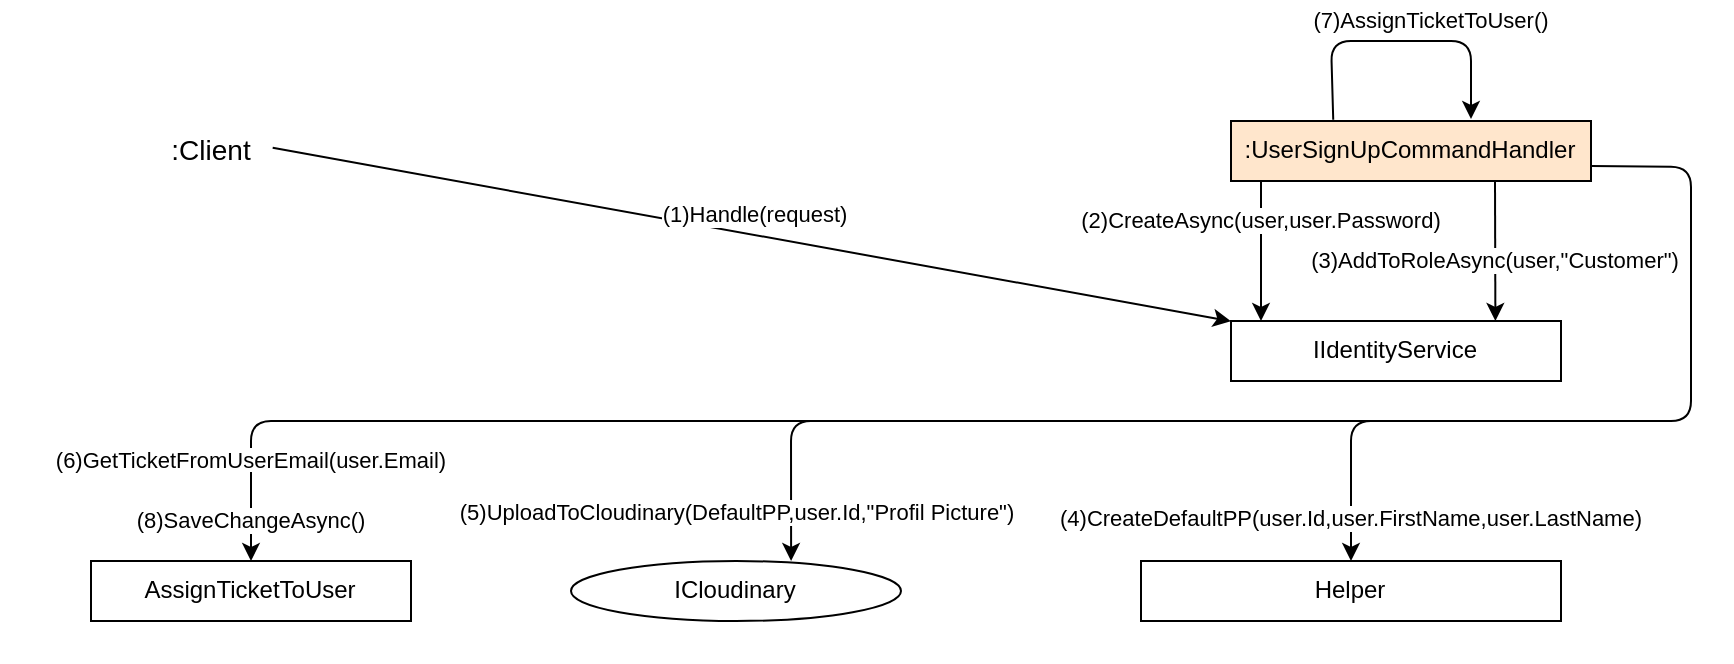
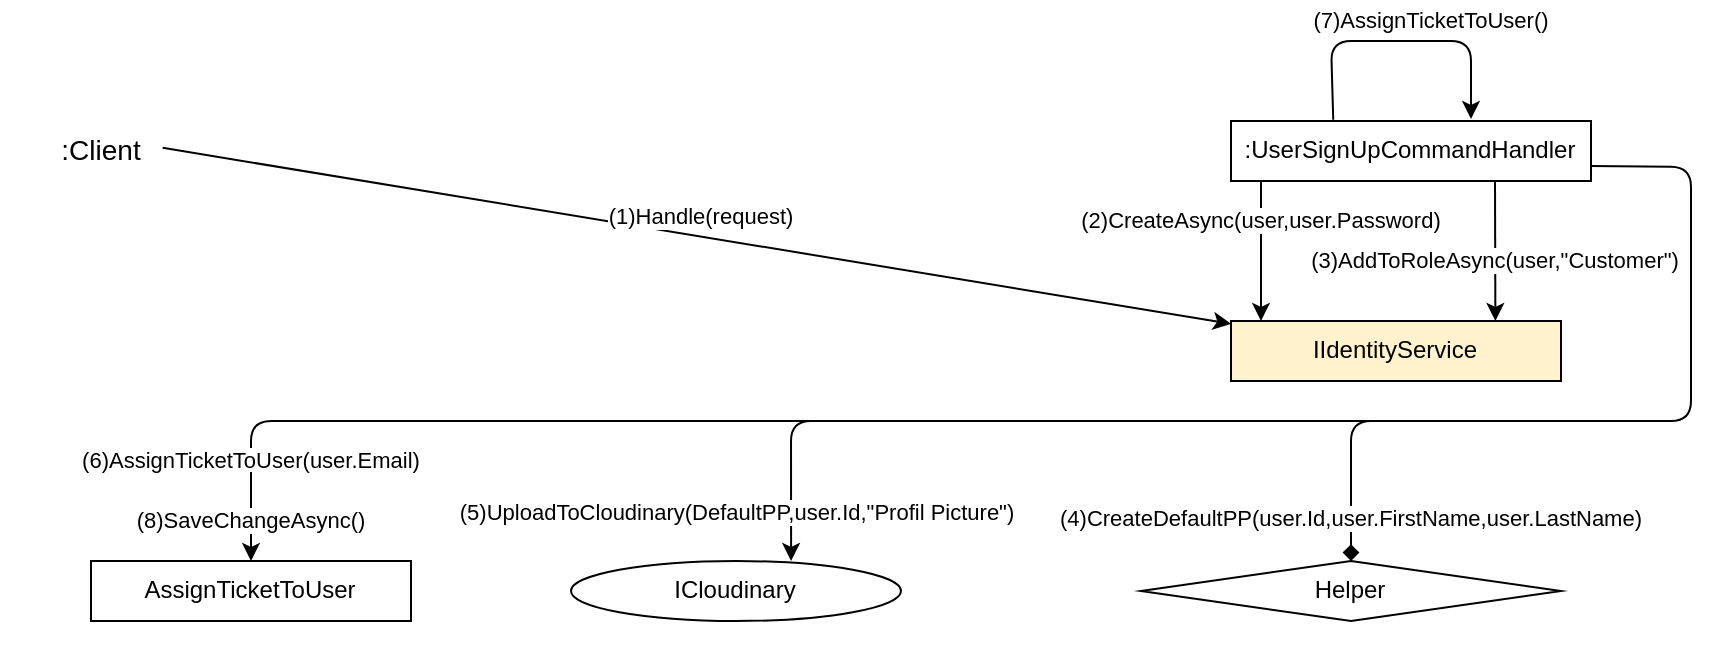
  <mxCell id="0" />
  <mxCell id="1" parent="0" />
- <mxCell id="2" value=":&lt;span&gt;UserSignUpCommandHandler&lt;/span&gt;" style="rounded=0;whiteSpace=wrap;html=1;fillColor=#ffe6cc;" parent="1" vertex="1"><mxGeometry x="615" y="60" width="180" height="30" as="geometry" /></mxCell>
+ <mxCell id="2" value=":&lt;span&gt;UserSignUpCommandHandler&lt;/span&gt;" style="rounded=0;whiteSpace=wrap;html=1;" parent="1" vertex="1"><mxGeometry x="615" y="60" width="180" height="30" as="geometry" /></mxCell>
  <mxCell id="3" value="(1)Handle(request)" style="endArrow=classic;html=1;exitX=1.014;exitY=0.421;exitDx=0;exitDy=0;exitPerimeter=0;" parent="1" source="4" target="5" edge="1"><mxGeometry y="10" width="50" height="50" relative="1" as="geometry"><mxPoint x="85" y="60" as="sourcePoint" /><mxPoint x="435" y="60" as="targetPoint" /><mxPoint as="offset" /></mxGeometry></mxCell>
- <mxCell id="4" value=":Client" style="text;html=1;align=center;verticalAlign=middle;resizable=0;points=[];autosize=1;fontSize=14;" parent="1" vertex="1"><mxGeometry x="75" y="65" width="60" height="20" as="geometry" /></mxCell>
- <mxCell id="5" value="IIdentityService" style="rounded=0;whiteSpace=wrap;html=1;" parent="1" vertex="1"><mxGeometry x="615" y="160" width="165" height="30" as="geometry" /></mxCell>
+ <mxCell id="4" value=":Client" style="text;html=1;align=center;verticalAlign=middle;resizable=0;points=[];autosize=1;fontSize=14;" parent="1" vertex="1"><mxGeometry x="20" y="65" width="60" height="20" as="geometry" /></mxCell>
+ <mxCell id="5" value="IIdentityService" style="rounded=0;whiteSpace=wrap;html=1;fillColor=#fff2cc;" parent="1" vertex="1"><mxGeometry x="615" y="160" width="165" height="30" as="geometry" /></mxCell>
  <mxCell id="6" value="(2)CreateAsync(user,user.Password)" style="endArrow=classic;html=1;" parent="1" edge="1"><mxGeometry x="-0.429" width="50" height="50" relative="1" as="geometry"><mxPoint x="630" y="90" as="sourcePoint" /><mxPoint x="630" y="160" as="targetPoint" /><mxPoint as="offset" /></mxGeometry></mxCell>
  <mxCell id="7" value="(3)AddToRoleAsync(user,&quot;Customer&quot;)" style="endArrow=classic;html=1;" parent="1" edge="1"><mxGeometry x="0.143" width="50" height="50" relative="1" as="geometry"><mxPoint x="747" y="90" as="sourcePoint" /><mxPoint x="747.2" y="160" as="targetPoint" /><mxPoint as="offset" /></mxGeometry></mxCell>
- <mxCell id="8" value="&lt;span style=&quot;color: rgb(0 , 0 , 0) ; font-family: &amp;#34;helvetica&amp;#34; ; font-size: 11px ; font-style: normal ; font-weight: 400 ; letter-spacing: normal ; text-align: center ; text-indent: 0px ; text-transform: none ; word-spacing: 0px ; background-color: rgb(255 , 255 , 255) ; display: inline ; float: none&quot;&gt;(4)CreateDefaultPP(user.Id,user.FirstName,user.LastName)&lt;/span&gt;" style="endArrow=classic;html=1;exitX=1;exitY=0.75;exitDx=0;exitDy=0;entryX=0.5;entryY=0;entryDx=0;entryDy=0;" parent="1" source="2" target="9" edge="1"><mxGeometry x="0.897" width="50" height="50" relative="1" as="geometry"><mxPoint x="505" y="470" as="sourcePoint" /><mxPoint x="470" y="240" as="targetPoint" /><Array as="points"><mxPoint x="845" y="83" /><mxPoint x="845" y="210" /><mxPoint x="675" y="210" /></Array><mxPoint as="offset" /></mxGeometry></mxCell>
- <mxCell id="9" value="Helper" style="rounded=0;whiteSpace=wrap;html=1;" parent="1" vertex="1"><mxGeometry x="570" y="280" width="210" height="30" as="geometry" /></mxCell>
+ <mxCell id="8" value="&lt;span style=&quot;color: rgb(0 , 0 , 0) ; font-family: &amp;#34;helvetica&amp;#34; ; font-size: 11px ; font-style: normal ; font-weight: 400 ; letter-spacing: normal ; text-align: center ; text-indent: 0px ; text-transform: none ; word-spacing: 0px ; background-color: rgb(255 , 255 , 255) ; display: inline ; float: none&quot;&gt;(4)CreateDefaultPP(user.Id,user.FirstName,user.LastName)&lt;/span&gt;" style="endArrow=diamond;html=1;exitX=1;exitY=0.75;exitDx=0;exitDy=0;entryX=0.5;entryY=0;entryDx=0;entryDy=0;" parent="1" source="2" target="9" edge="1"><mxGeometry x="0.897" width="50" height="50" relative="1" as="geometry"><mxPoint x="505" y="470" as="sourcePoint" /><mxPoint x="470" y="240" as="targetPoint" /><Array as="points"><mxPoint x="845" y="83" /><mxPoint x="845" y="210" /><mxPoint x="675" y="210" /></Array><mxPoint as="offset" /></mxGeometry></mxCell>
+ <mxCell id="9" value="Helper" style="rhombus;whiteSpace=wrap;html=1;" parent="1" vertex="1"><mxGeometry x="570" y="280" width="210" height="30" as="geometry" /></mxCell>
  <mxCell id="10" value="ICloudinary" style="ellipse;whiteSpace=wrap;html=1;" parent="1" vertex="1"><mxGeometry x="285" y="280" width="165" height="30" as="geometry" /></mxCell>
  <mxCell id="11" value="(5)UploadToCloudinary(DefaultPP,user.Id,&quot;Profil Picture&quot;)" style="endArrow=classic;html=1;entryX=0.667;entryY=0;entryDx=0;entryDy=0;entryPerimeter=0;" parent="1" target="10" edge="1"><mxGeometry x="0.771" y="34" width="50" height="50" relative="1" as="geometry"><mxPoint x="705" y="210" as="sourcePoint" /><mxPoint x="385" y="210" as="targetPoint" /><Array as="points"><mxPoint x="395" y="210" /></Array><mxPoint x="-61" y="20" as="offset" /></mxGeometry></mxCell>
  <mxCell id="12" value="(8)SaveChangeAsync()" style="endArrow=classic;html=1;entryX=0.5;entryY=0;entryDx=0;entryDy=0;" parent="1" target="13" edge="1"><mxGeometry x="0.9" width="50" height="50" relative="1" as="geometry"><mxPoint x="455" y="210" as="sourcePoint" /><mxPoint x="45.055" y="250" as="targetPoint" /><Array as="points"><mxPoint x="125" y="210" /></Array><mxPoint as="offset" /></mxGeometry></mxCell>
  <mxCell id="13" value="AssignTicketToUser" style="rounded=0;whiteSpace=wrap;html=1;" parent="1" vertex="1"><mxGeometry x="45" y="280" width="160" height="30" as="geometry" /></mxCell>
- <mxCell id="14" value="&lt;span style=&quot;font-size: 11px ; background-color: rgb(255 , 255 , 255)&quot;&gt;(6)GetTicketFromUserEmail(user.Email)&lt;/span&gt;" style="text;html=1;align=center;verticalAlign=middle;resizable=0;points=[];autosize=1;" parent="1" vertex="1"><mxGeometry x="20" y="220" width="210" height="20" as="geometry" /></mxCell>
+ <mxCell id="14" value="&lt;span style=&quot;font-size: 11px ; background-color: rgb(255 , 255 , 255)&quot;&gt;(6)AssignTicketToUser(user.Email)&lt;/span&gt;" style="text;html=1;align=center;verticalAlign=middle;resizable=0;points=[];autosize=1;" parent="1" vertex="1"><mxGeometry x="20" y="220" width="210" height="20" as="geometry" /></mxCell>
  <mxCell id="15" value="(7)AssignTicketToUser()" style="endArrow=classic;html=1;exitX=0.284;exitY=-0.02;exitDx=0;exitDy=0;exitPerimeter=0;" parent="1" source="2" edge="1"><mxGeometry x="0.205" y="10" width="50" height="50" relative="1" as="geometry"><mxPoint x="655" y="-60" as="sourcePoint" /><mxPoint x="735" y="59" as="targetPoint" /><mxPoint as="offset" /><Array as="points"><mxPoint x="665" y="20" /><mxPoint x="735" y="20" /></Array></mxGeometry></mxCell>
